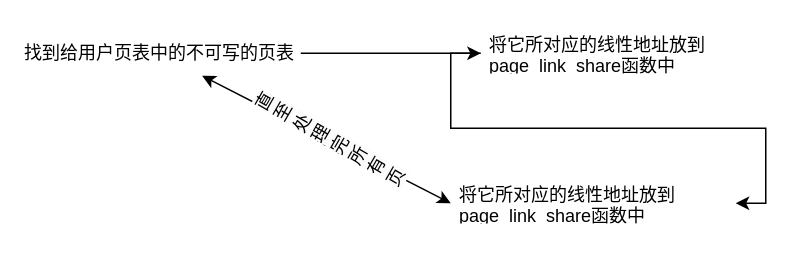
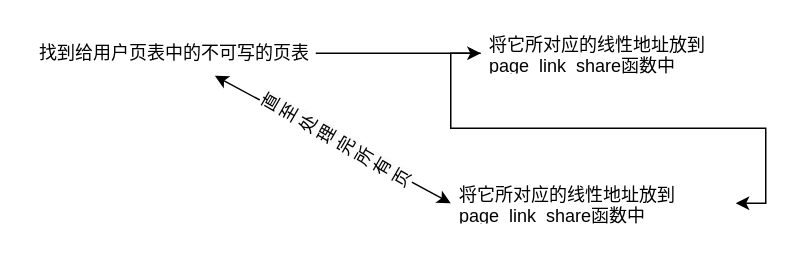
  <mxCell id="0" />
  <mxCell id="1" parent="0" />
  <mxCell id="2" value="" style="edgeStyle=orthogonalEdgeStyle;rounded=0;orthogonalLoop=1;jettySize=auto;html=1;" parent="1" source="3" target="5" edge="1"><mxGeometry relative="1" as="geometry" /></mxCell>
- <mxCell id="3" value="找到给用户页表中的不可写的页表" style="text;strokeColor=none;fillColor=none;align=left;verticalAlign=middle;spacingLeft=4;spacingRight=4;overflow=hidden;points=[[0,0.5],[1,0.5]];portConstraint=eastwest;rotatable=0;whiteSpace=wrap;html=1;" parent="1" vertex="1"><mxGeometry x="10" y="20" width="190" height="30" as="geometry" /></mxCell>
+ <mxCell id="3" value="找到给用户页表中的不可写的页表" style="text;strokeColor=none;fillColor=none;align=left;verticalAlign=middle;spacingLeft=4;spacingRight=4;overflow=hidden;points=[[0,0.5],[1,0.5]];portConstraint=eastwest;rotatable=0;whiteSpace=wrap;html=1;" parent="1" vertex="1"><mxGeometry x="20" y="20" width="190" height="30" as="geometry" /></mxCell>
  <mxCell id="4" value="" style="edgeStyle=orthogonalEdgeStyle;rounded=0;orthogonalLoop=1;jettySize=auto;html=1;" parent="1" source="5" target="6" edge="1"><mxGeometry relative="1" as="geometry" /></mxCell>
  <mxCell id="5" value="将它所对应的线性地址放到page_link_share函数中" style="text;strokeColor=none;fillColor=none;align=left;verticalAlign=middle;spacingLeft=4;spacingRight=4;overflow=hidden;points=[[0,0.5],[1,0.5]];portConstraint=eastwest;rotatable=0;whiteSpace=wrap;html=1;" parent="1" vertex="1"><mxGeometry x="320" y="20" width="190" height="30" as="geometry" /></mxCell>
  <mxCell id="6" value="将它所对应的线性地址放到page_link_share函数中" style="text;strokeColor=none;fillColor=none;align=left;verticalAlign=middle;spacingLeft=4;spacingRight=4;overflow=hidden;points=[[0,0.5],[1,0.5]];portConstraint=eastwest;rotatable=0;whiteSpace=wrap;html=1;" parent="1" vertex="1"><mxGeometry x="300" y="120" width="190" height="30" as="geometry" /></mxCell>
  <mxCell id="7" value="" style="endArrow=classic;startArrow=classic;html=1;rounded=0;exitX=0;exitY=0.5;exitDx=0;exitDy=0;" parent="1" source="6" target="3" edge="1"><mxGeometry width="50" height="50" relative="1" as="geometry"><mxPoint x="220" y="90" as="sourcePoint" /><mxPoint x="270" y="40" as="targetPoint" /></mxGeometry></mxCell>
  <mxCell id="8" value="Text" style="edgeLabel;html=1;align=center;verticalAlign=middle;resizable=0;points=[];rotation=30;" parent="7" vertex="1" connectable="0"><mxGeometry x="-0.022" relative="1" as="geometry"><mxPoint as="offset" /></mxGeometry></mxCell>
  <mxCell id="9" value="&lt;span style=&quot;font-size: 12px; text-wrap: wrap; background-color: rgb(251, 251, 251);&quot;&gt;直至处理完所有页&lt;/span&gt;" style="edgeLabel;html=1;align=center;verticalAlign=middle;resizable=0;points=[];rotation=-60;" parent="7" vertex="1" connectable="0"><mxGeometry x="-0.022" relative="1" as="geometry"><mxPoint as="offset" /></mxGeometry></mxCell>
